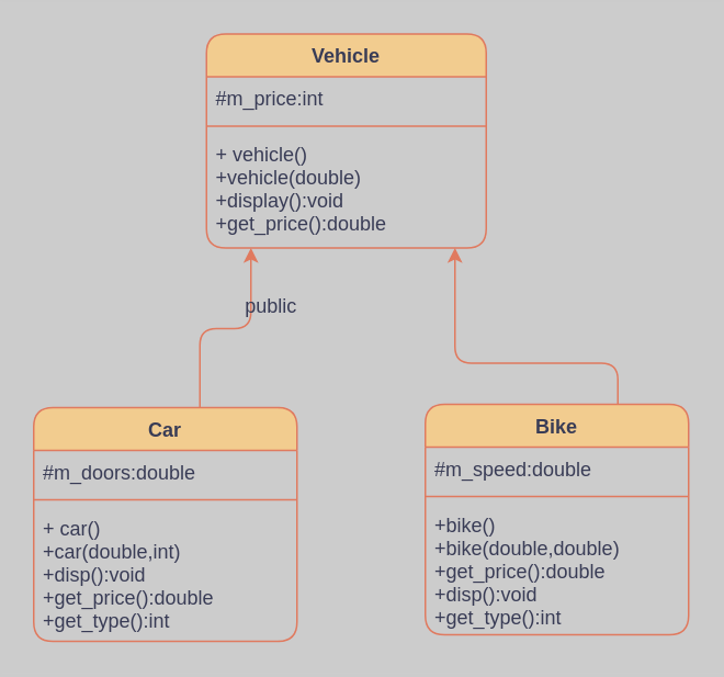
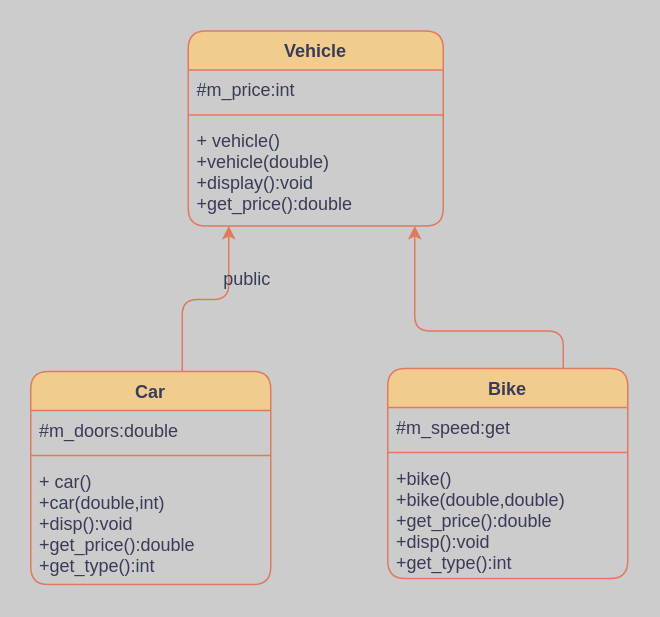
  <mxCell id="0" />
  <mxCell id="1" parent="0" />
  <mxCell id="2" value="Vehicle" style="swimlane;fontStyle=1;align=center;verticalAlign=top;childLayout=stackLayout;horizontal=1;startSize=26;horizontalStack=0;resizeParent=1;resizeParentMax=0;resizeLast=0;collapsible=1;marginBottom=0;rounded=1;labelBackgroundColor=none;fillColor=#F2CC8F;strokeColor=#E07A5F;fontColor=#393C56;" vertex="1" parent="1"><mxGeometry x="125" y="20" width="170" height="130" as="geometry" /></mxCell>
  <mxCell id="3" value="#m_price:int" style="text;strokeColor=none;fillColor=none;align=left;verticalAlign=top;spacingLeft=4;spacingRight=4;overflow=hidden;rotatable=0;points=[[0,0.5],[1,0.5]];portConstraint=eastwest;rounded=1;labelBackgroundColor=none;fontColor=#393C56;" vertex="1" parent="2"><mxGeometry y="26" width="170" height="26" as="geometry" /></mxCell>
  <mxCell id="4" value="" style="line;strokeWidth=1;fillColor=none;align=left;verticalAlign=middle;spacingTop=-1;spacingLeft=3;spacingRight=3;rotatable=0;labelPosition=right;points=[];portConstraint=eastwest;strokeColor=#E07A5F;rounded=1;labelBackgroundColor=none;fontColor=#393C56;" vertex="1" parent="2"><mxGeometry y="52" width="170" height="8" as="geometry" /></mxCell>
  <mxCell id="5" value="+ vehicle()&#10;+vehicle(double)&#10;+display():void&#10;+get_price():double" style="text;strokeColor=none;fillColor=none;align=left;verticalAlign=top;spacingLeft=4;spacingRight=4;overflow=hidden;rotatable=0;points=[[0,0.5],[1,0.5]];portConstraint=eastwest;rounded=1;labelBackgroundColor=none;fontColor=#393C56;" vertex="1" parent="2"><mxGeometry y="60" width="170" height="70" as="geometry" /></mxCell>
  <mxCell id="6" value="" style="edgeStyle=orthogonalEdgeStyle;rounded=1;orthogonalLoop=1;jettySize=auto;html=1;strokeColor=#E07A5F;fontColor=#393C56;fillColor=#F2CC8F;" edge="1" parent="1" source="7" target="5"><mxGeometry relative="1" as="geometry"><Array as="points"><mxPoint x="121" y="199" /><mxPoint x="152" y="199" /></Array></mxGeometry></mxCell>
  <mxCell id="7" value="Car" style="swimlane;fontStyle=1;align=center;verticalAlign=top;childLayout=stackLayout;horizontal=1;startSize=26;horizontalStack=0;resizeParent=1;resizeParentMax=0;resizeLast=0;collapsible=1;marginBottom=0;strokeColor=#E07A5F;fontColor=#393C56;fillColor=#F2CC8F;rounded=1;" vertex="1" parent="1"><mxGeometry x="20" y="247" width="160" height="142" as="geometry" /></mxCell>
  <mxCell id="8" value="#m_doors:double" style="text;strokeColor=none;fillColor=none;align=left;verticalAlign=top;spacingLeft=4;spacingRight=4;overflow=hidden;rotatable=0;points=[[0,0.5],[1,0.5]];portConstraint=eastwest;fontColor=#393C56;rounded=1;" vertex="1" parent="7"><mxGeometry y="26" width="160" height="26" as="geometry" /></mxCell>
  <mxCell id="9" value="" style="line;strokeWidth=1;fillColor=none;align=left;verticalAlign=middle;spacingTop=-1;spacingLeft=3;spacingRight=3;rotatable=0;labelPosition=right;points=[];portConstraint=eastwest;strokeColor=inherit;fontColor=#393C56;rounded=1;" vertex="1" parent="7"><mxGeometry y="52" width="160" height="8" as="geometry" /></mxCell>
  <mxCell id="10" value="+ car()&#10;+car(double,int)&#10;+disp():void&#10;+get_price():double&#10;+get_type():int" style="text;strokeColor=none;fillColor=none;align=left;verticalAlign=top;spacingLeft=4;spacingRight=4;overflow=hidden;rotatable=0;points=[[0,0.5],[1,0.5]];portConstraint=eastwest;fontColor=#393C56;rounded=1;" vertex="1" parent="7"><mxGeometry y="60" width="160" height="82" as="geometry" /></mxCell>
  <mxCell id="11" value="public" style="text;html=1;align=center;verticalAlign=middle;resizable=0;points=[];autosize=1;strokeColor=none;fillColor=none;fontColor=#393C56;" vertex="1" parent="1"><mxGeometry x="139" y="173" width="49" height="26" as="geometry" /></mxCell>
  <mxCell id="12" value="" style="edgeStyle=orthogonalEdgeStyle;rounded=1;orthogonalLoop=1;jettySize=auto;html=1;strokeColor=#E07A5F;fontColor=#393C56;fillColor=#F2CC8F;" edge="1" parent="1" source="13" target="5"><mxGeometry relative="1" as="geometry"><Array as="points"><mxPoint x="375" y="220" /><mxPoint x="276" y="220" /></Array></mxGeometry></mxCell>
  <mxCell id="13" value="Bike" style="swimlane;fontStyle=1;align=center;verticalAlign=top;childLayout=stackLayout;horizontal=1;startSize=26;horizontalStack=0;resizeParent=1;resizeParentMax=0;resizeLast=0;collapsible=1;marginBottom=0;rounded=1;strokeColor=#E07A5F;fontColor=#393C56;fillColor=#F2CC8F;" vertex="1" parent="1"><mxGeometry x="258" y="245" width="160" height="140" as="geometry" /></mxCell>
- <mxCell id="14" value="#m_speed:double" style="text;strokeColor=none;fillColor=none;align=left;verticalAlign=top;spacingLeft=4;spacingRight=4;overflow=hidden;rotatable=0;points=[[0,0.5],[1,0.5]];portConstraint=eastwest;fontColor=#393C56;" vertex="1" parent="13"><mxGeometry y="26" width="160" height="26" as="geometry" /></mxCell>
+ <mxCell id="14" value="#m_speed:get" style="text;strokeColor=none;fillColor=none;align=left;verticalAlign=top;spacingLeft=4;spacingRight=4;overflow=hidden;rotatable=0;points=[[0,0.5],[1,0.5]];portConstraint=eastwest;fontColor=#393C56;" vertex="1" parent="13"><mxGeometry y="26" width="160" height="26" as="geometry" /></mxCell>
  <mxCell id="15" value="" style="line;strokeWidth=1;fillColor=none;align=left;verticalAlign=middle;spacingTop=-1;spacingLeft=3;spacingRight=3;rotatable=0;labelPosition=right;points=[];portConstraint=eastwest;strokeColor=inherit;rounded=1;fontColor=#393C56;" vertex="1" parent="13"><mxGeometry y="52" width="160" height="8" as="geometry" /></mxCell>
  <mxCell id="16" value="+bike()&#10;+bike(double,double)&#10;+get_price():double&#10;+disp():void&#10;+get_type():int" style="text;strokeColor=none;fillColor=none;align=left;verticalAlign=top;spacingLeft=4;spacingRight=4;overflow=hidden;rotatable=0;points=[[0,0.5],[1,0.5]];portConstraint=eastwest;fontColor=#393C56;" vertex="1" parent="13"><mxGeometry y="60" width="160" height="80" as="geometry" /></mxCell>
